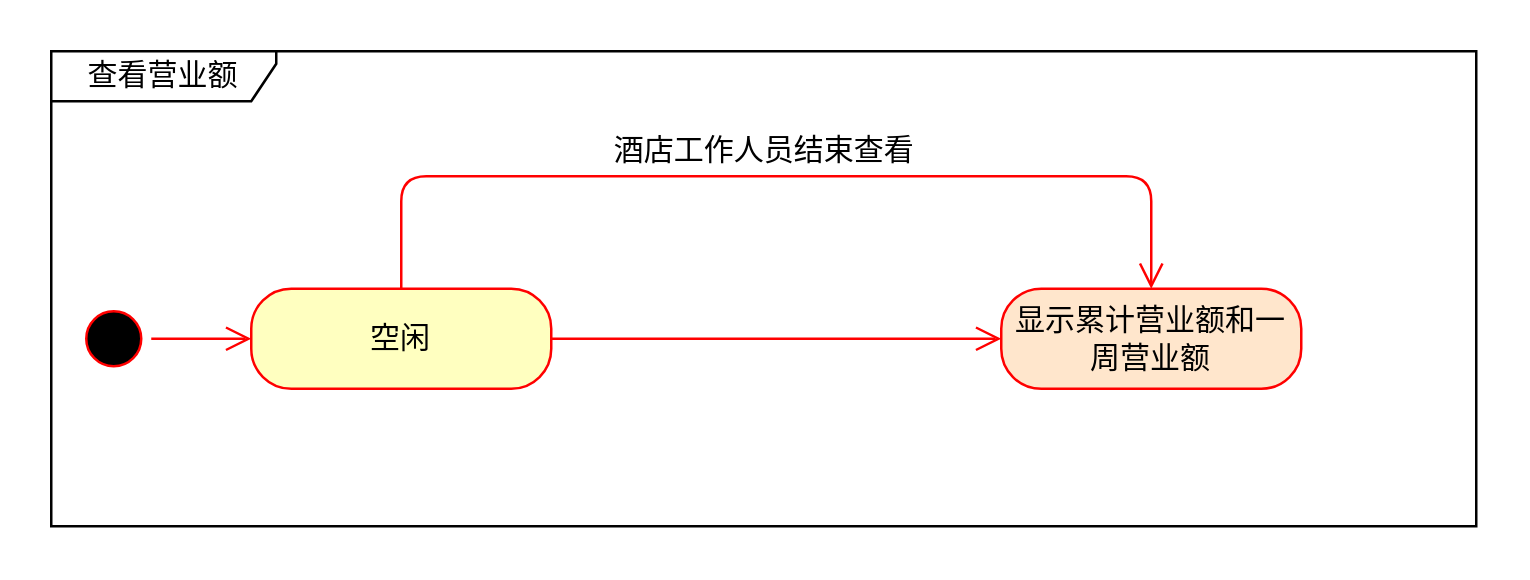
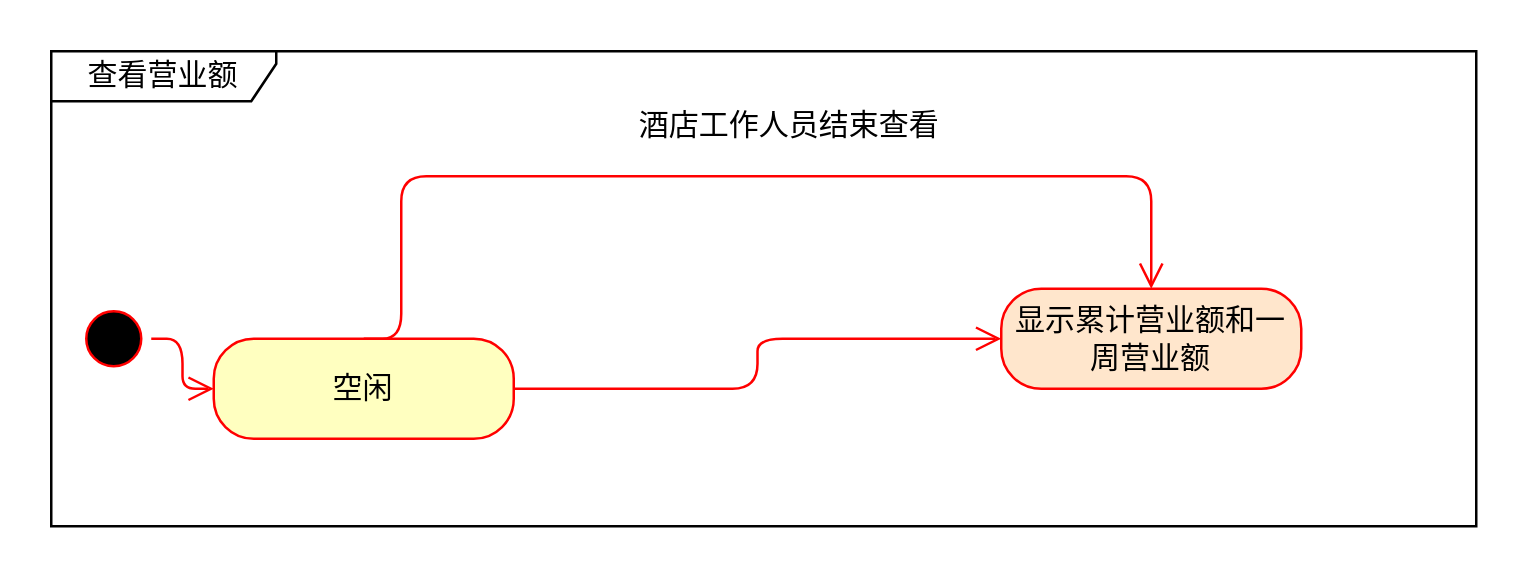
  <mxCell id="0" />
  <mxCell id="1" parent="0" />
  <mxCell id="2" value="" style="ellipse;html=1;shape=startState;fillColor=#000000;strokeColor=#ff0000;" vertex="1" parent="1"><mxGeometry x="30" y="120" width="30" height="30" as="geometry" /></mxCell>
  <mxCell id="3" value="" style="edgeStyle=orthogonalEdgeStyle;html=1;verticalAlign=bottom;endArrow=open;endSize=8;strokeColor=#ff0000;entryX=0;entryY=0.5;entryDx=0;entryDy=0;" edge="1" source="2" parent="1" target="5"><mxGeometry relative="1" as="geometry"><mxPoint x="105" y="160" as="targetPoint" /></mxGeometry></mxCell>
  <mxCell id="4" value="查看营业额" style="shape=umlFrame;whiteSpace=wrap;html=1;width=90;height=20;" vertex="1" parent="1"><mxGeometry x="20" y="20" width="570" height="190" as="geometry" /></mxCell>
- <mxCell id="5" value="空闲" style="rounded=1;whiteSpace=wrap;html=1;arcSize=40;fontColor=#000000;fillColor=#ffffc0;strokeColor=#ff0000;" vertex="1" parent="1"><mxGeometry x="100" y="115" width="120" height="40" as="geometry" /></mxCell>
+ <mxCell id="5" value="空闲" style="rounded=1;whiteSpace=wrap;html=1;arcSize=40;fontColor=#000000;fillColor=#ffffc0;strokeColor=#ff0000;" vertex="1" parent="1"><mxGeometry x="85" y="135" width="120" height="40" as="geometry" /></mxCell>
  <mxCell id="6" value="" style="edgeStyle=orthogonalEdgeStyle;html=1;verticalAlign=bottom;endArrow=open;endSize=8;strokeColor=#ff0000;exitX=1;exitY=0.5;exitDx=0;exitDy=0;entryX=0;entryY=0.5;entryDx=0;entryDy=0;" edge="1" parent="1" source="5" target="7"><mxGeometry relative="1" as="geometry"><mxPoint x="410" y="135" as="targetPoint" /><mxPoint x="180" y="150" as="sourcePoint" /></mxGeometry></mxCell>
  <mxCell id="7" value="显示累计营业额和一周营业额" style="rounded=1;whiteSpace=wrap;html=1;arcSize=40;fontColor=#000000;fillColor=#ffe6cc;strokeColor=#ff0000;" vertex="1" parent="1"><mxGeometry x="400" y="115" width="120" height="40" as="geometry" /></mxCell>
  <mxCell id="8" value="" style="edgeStyle=orthogonalEdgeStyle;html=1;verticalAlign=bottom;endArrow=open;endSize=8;strokeColor=#ff0000;entryX=0.5;entryY=0;entryDx=0;entryDy=0;exitX=0.5;exitY=0;exitDx=0;exitDy=0;" edge="1" parent="1" source="5" target="7"><mxGeometry relative="1" as="geometry"><mxPoint x="120" y="155" as="targetPoint" /><mxPoint x="80" y="155" as="sourcePoint" /><Array as="points"><mxPoint x="160" y="70" /><mxPoint x="460" y="70" /></Array></mxGeometry></mxCell>
- <mxCell id="9" value="酒店工作人员结束查看" style="text;html=1;align=center;verticalAlign=middle;resizable=0;points=[];autosize=1;" vertex="1" parent="1"><mxGeometry x="235" y="50" width="140" height="20" as="geometry" /></mxCell>
+ <mxCell id="9" value="酒店工作人员结束查看" style="text;html=1;align=center;verticalAlign=middle;resizable=0;points=[];autosize=1;" vertex="1" parent="1"><mxGeometry x="245" y="40" width="140" height="20" as="geometry" /></mxCell>
